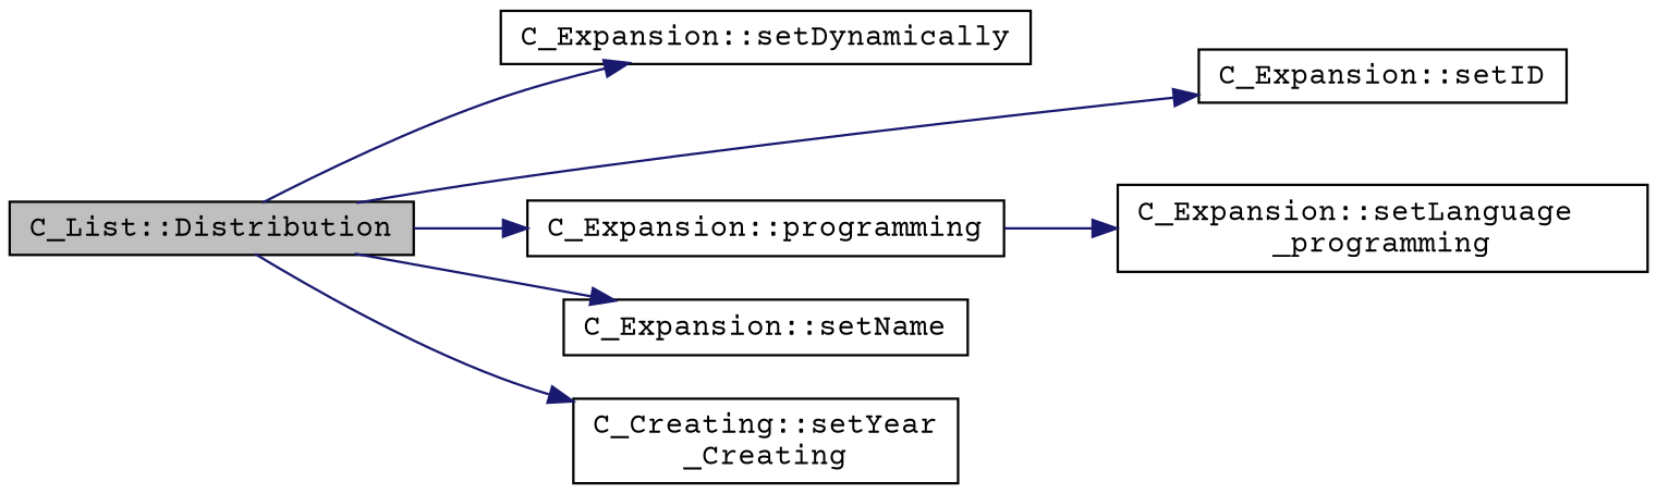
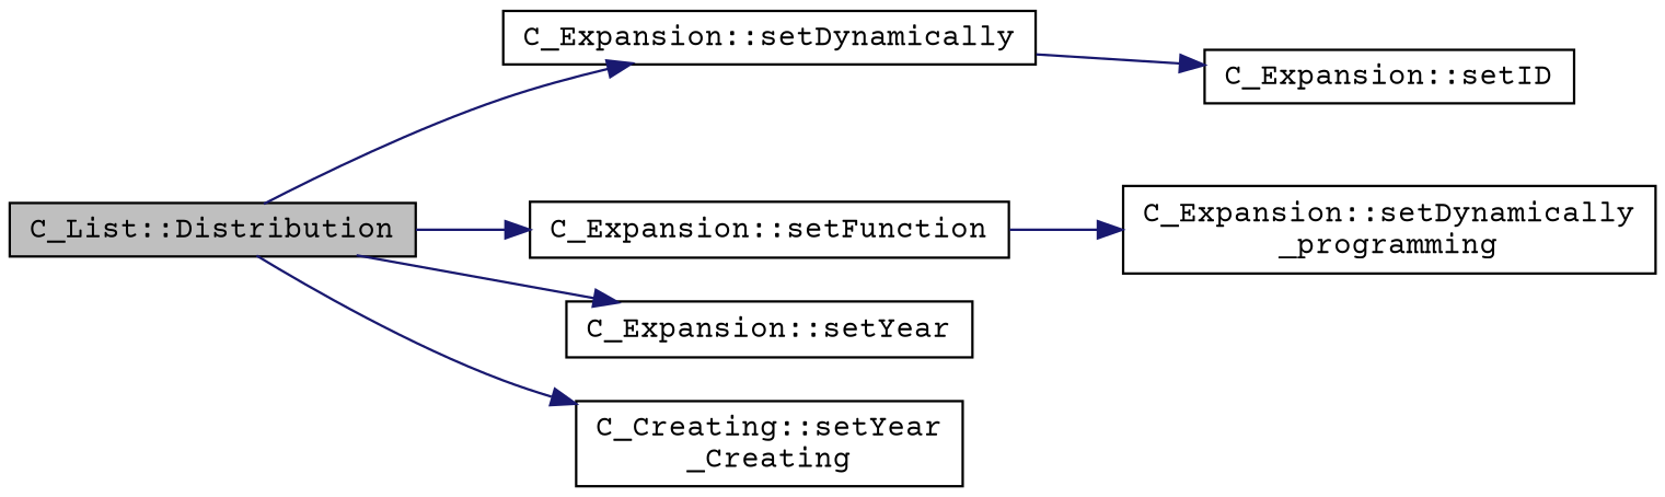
  digraph {
    fontname="Courier Prime"
    rankdir=LR
    node [color=black fillcolor=white fontname="Courier Prime" fontsize=12 shape=record style=filled]
    edge [color=midnightblue fontname="Courier Prime" fontsize=12 labelfontname=Helvetica labelfontsize=12 style=solid]
    n1 [fillcolor=grey75 fontcolor=black height=0.2 label="C_List::Distribution" width=0.4]
    n2 [height=0.2 label="C_Expansion::setDynamically" width=0.4]
-   n3 [height=0.2 label="C_Expansion::programming" width=0.4]
+   n3 [height=0.2 label="C_Expansion::setFunction" width=0.4]
    n4 [height=0.2 label="C_Expansion::setID" width=0.4]
-   n5 [height=0.2 label="C_Expansion::setName" width=0.4]
+   n5 [height=0.2 label="C_Expansion::setYear" width=0.4]
    n6 [height=0.2 label="C_Creating::setYear\l_Creating" width=0.4]
-   n7 [height=0.2 label="C_Expansion::setLanguage\l_programming" width=0.4]
+   n7 [height=0.2 label="C_Expansion::setDynamically\l_programming" width=0.4]
    n1 -> n2
    n1 -> n3
-   n1 -> n4
+   n2 -> n4
    n1 -> n5
    n1 -> n6
    n3 -> n7
  }
